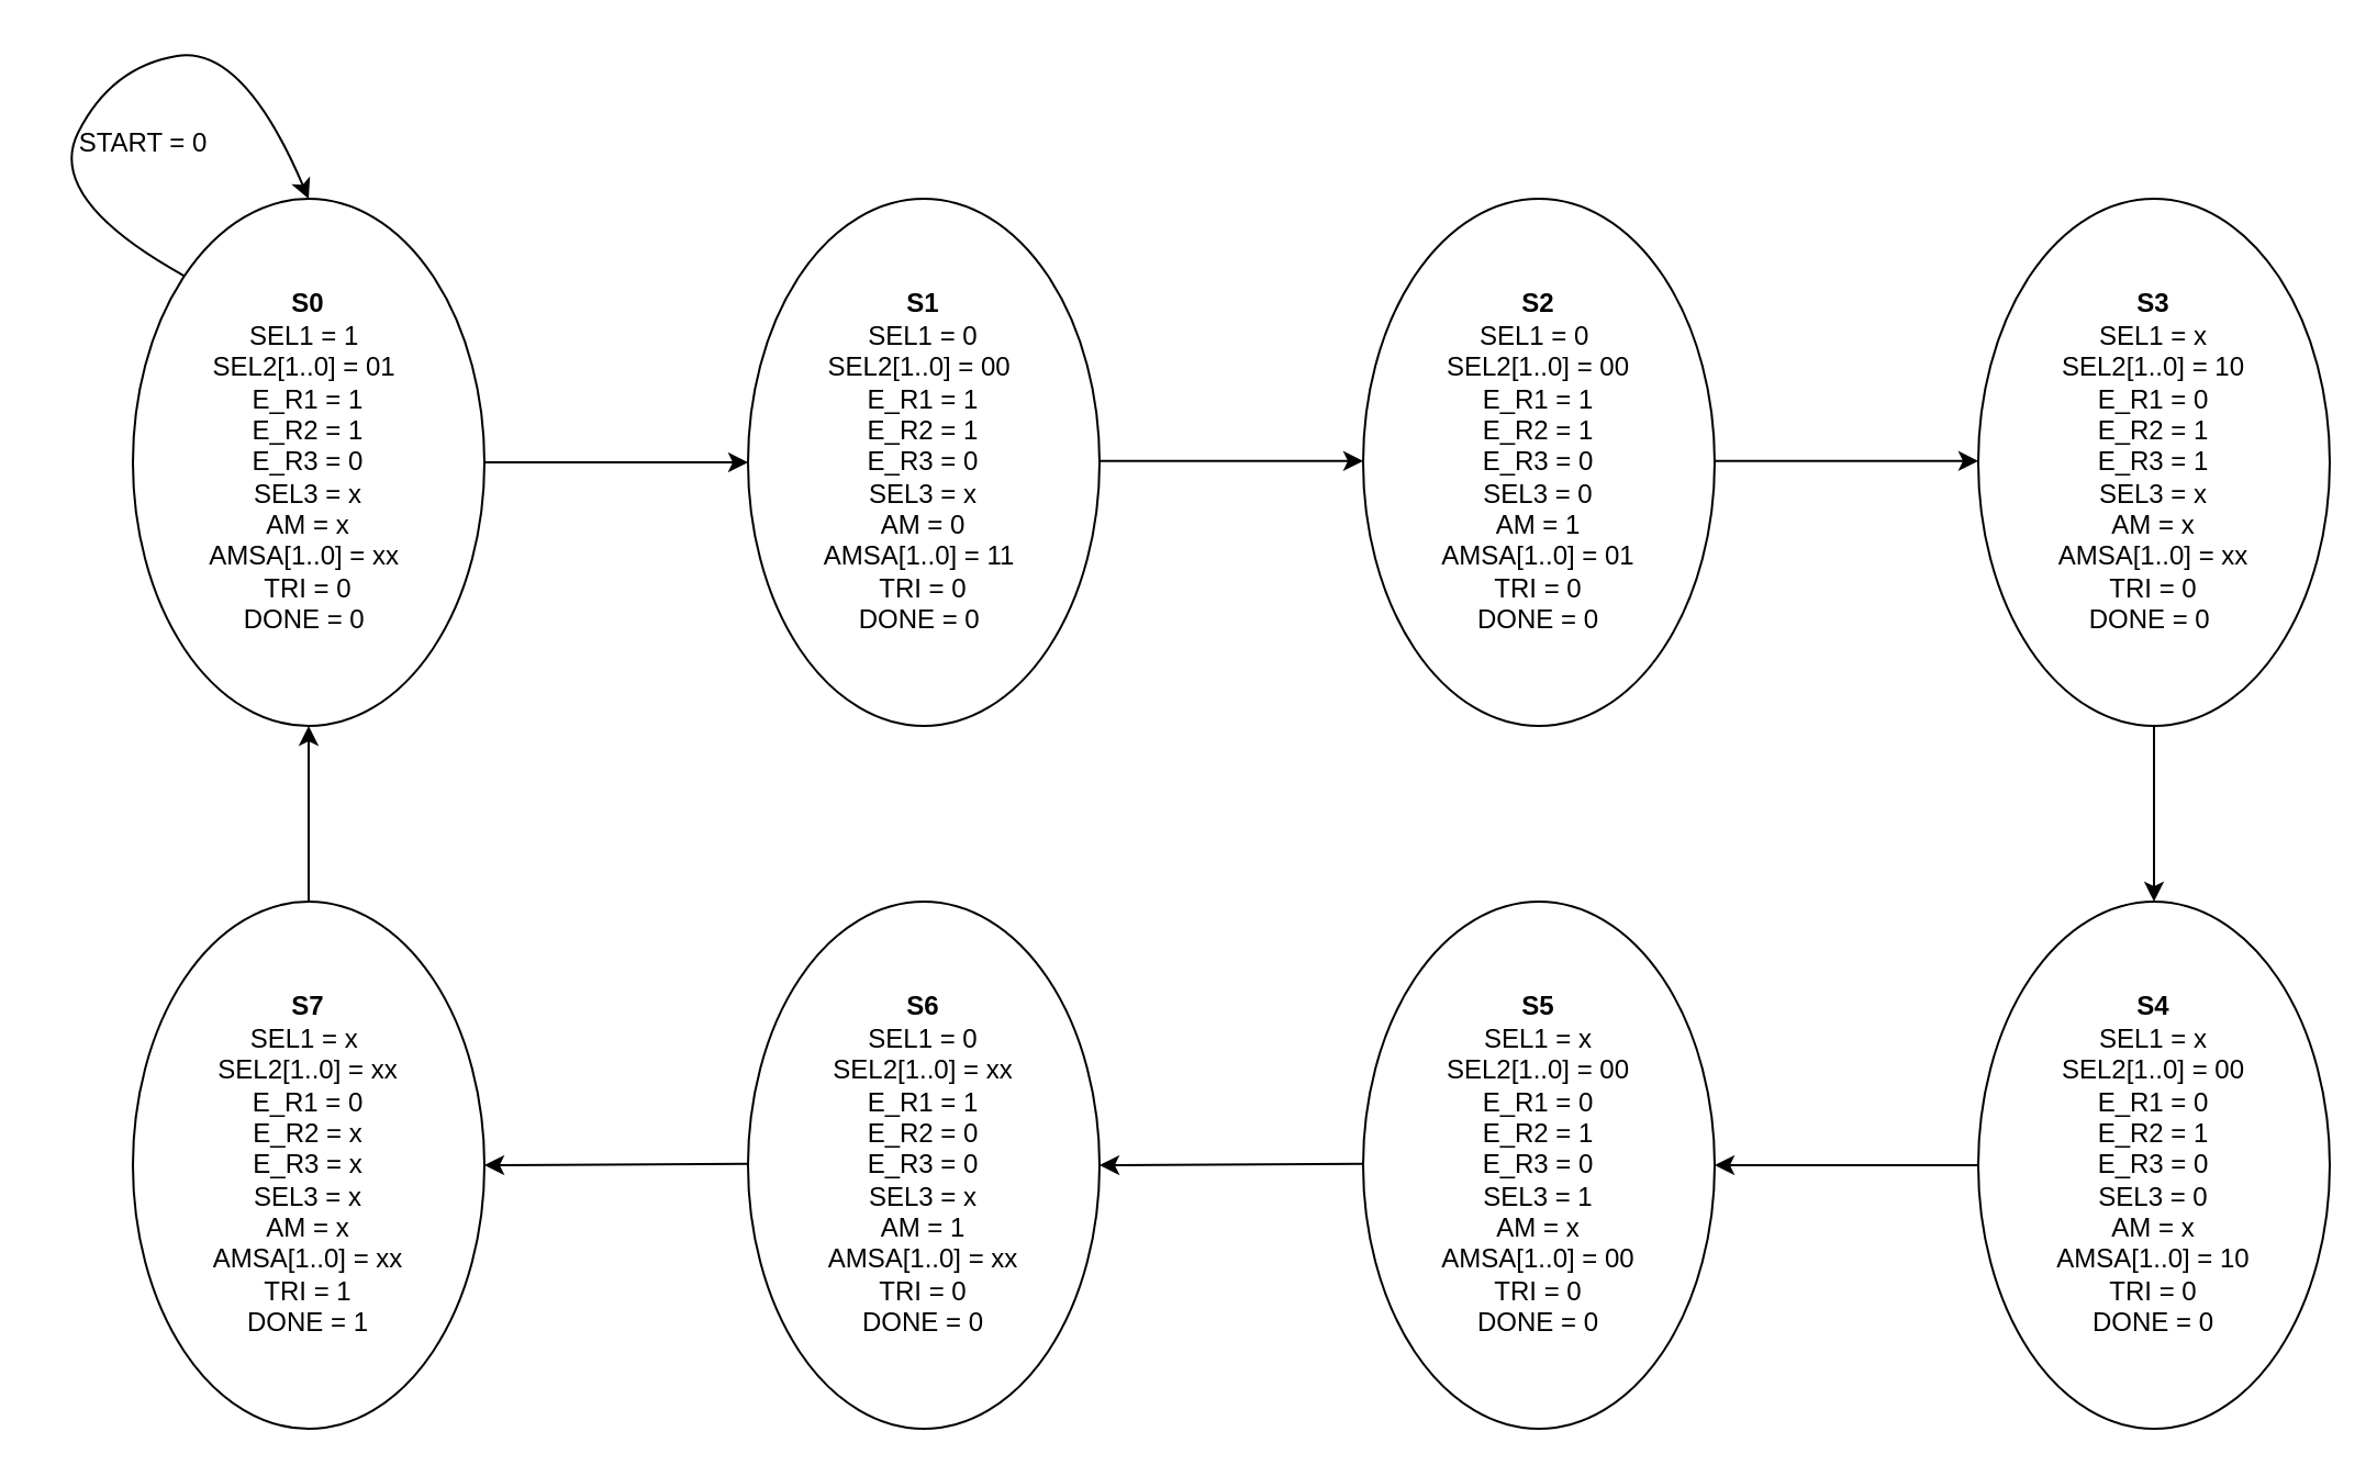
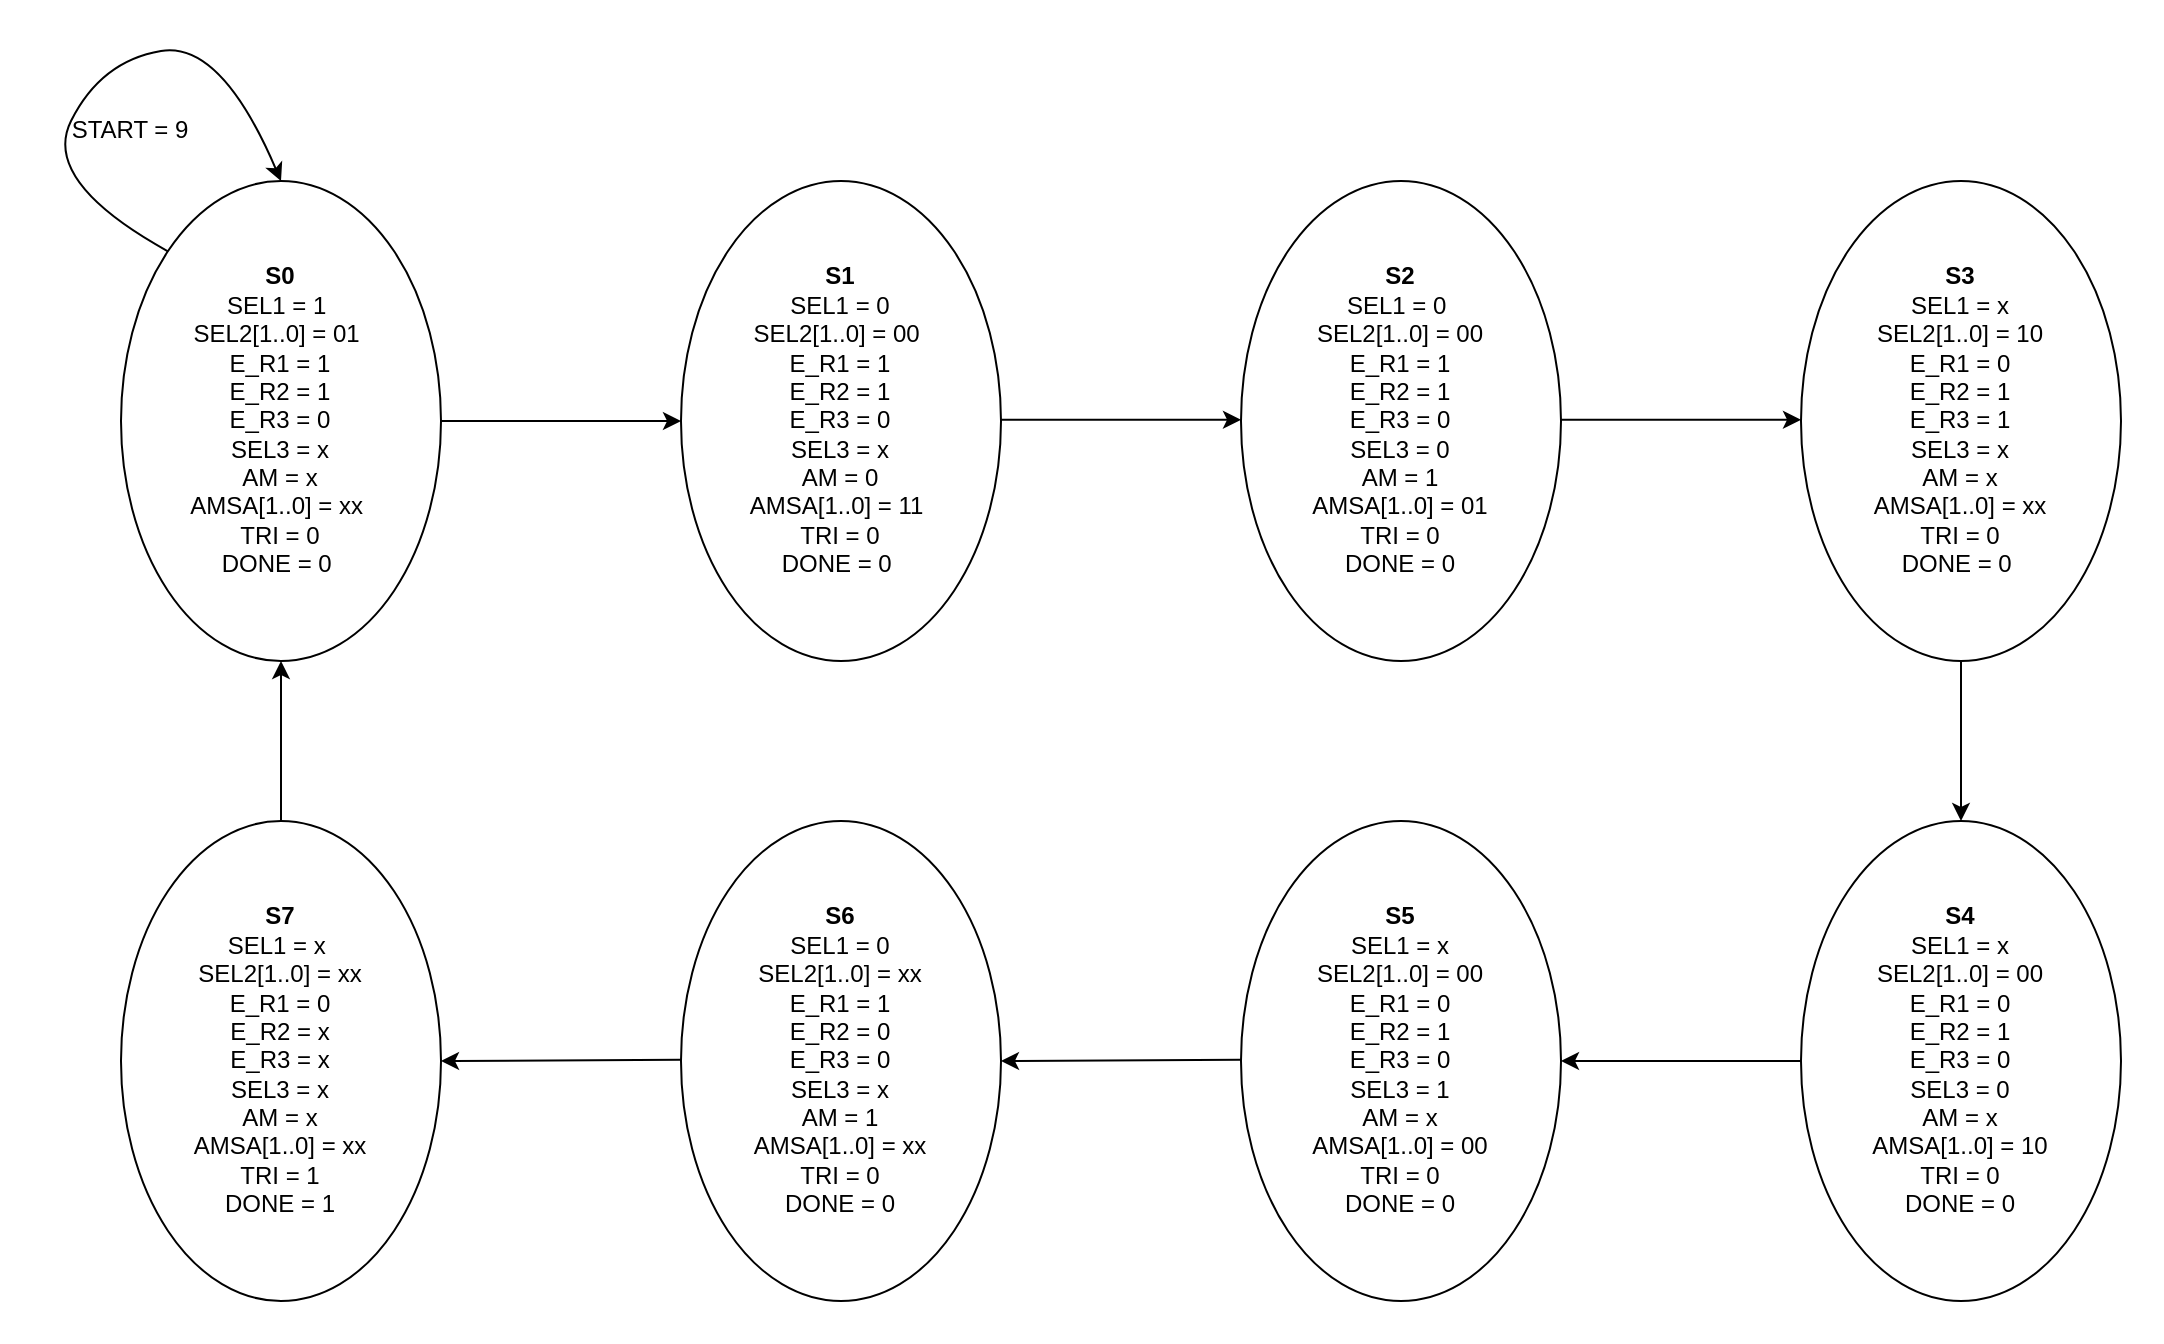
  <mxCell id="0" />
  <mxCell id="1" parent="0" />
  <mxCell id="2" value="&lt;b&gt;S0&lt;/b&gt;&lt;br&gt;SEL1 = 1&amp;nbsp;&lt;br&gt;SEL2[1..0] = 01&amp;nbsp;&lt;br&gt;E_R1 = 1&lt;br&gt;E_R2 = 1&lt;br&gt;E_R3 = 0&lt;br&gt;SEL3 = x&lt;br&gt;AM = x&lt;br&gt;AMSA[1..0] = xx&amp;nbsp;&lt;br&gt;TRI = 0&lt;br&gt;DONE = 0&amp;nbsp;" style="ellipse;whiteSpace=wrap;html=1;" parent="1" vertex="1"><mxGeometry x="60" y="90" width="160" height="240" as="geometry" /></mxCell>
  <mxCell id="3" value="&lt;b style=&quot;border-color: var(--border-color);&quot;&gt;S1&lt;/b&gt;&lt;br style=&quot;border-color: var(--border-color);&quot;&gt;SEL1 = 0&lt;br style=&quot;border-color: var(--border-color);&quot;&gt;SEL2[1..0] = 00&amp;nbsp;&lt;br style=&quot;border-color: var(--border-color);&quot;&gt;E_R1 = 1&lt;br style=&quot;border-color: var(--border-color);&quot;&gt;E_R2 = 1&lt;br style=&quot;border-color: var(--border-color);&quot;&gt;E_R3 = 0&lt;br style=&quot;border-color: var(--border-color);&quot;&gt;SEL3 = x&lt;br style=&quot;border-color: var(--border-color);&quot;&gt;AM = 0&lt;br style=&quot;border-color: var(--border-color);&quot;&gt;AMSA[1..0] = 11&amp;nbsp;&lt;br style=&quot;border-color: var(--border-color);&quot;&gt;TRI = 0&lt;br style=&quot;border-color: var(--border-color);&quot;&gt;DONE = 0&amp;nbsp;" style="ellipse;whiteSpace=wrap;html=1;" parent="1" vertex="1"><mxGeometry x="340" y="90" width="160" height="240" as="geometry" /></mxCell>
  <mxCell id="4" value="&lt;b style=&quot;border-color: var(--border-color);&quot;&gt;S2&lt;/b&gt;&lt;br style=&quot;border-color: var(--border-color);&quot;&gt;SEL1 = 0&amp;nbsp;&lt;br style=&quot;border-color: var(--border-color);&quot;&gt;SEL2[1..0] = 00&lt;br style=&quot;border-color: var(--border-color);&quot;&gt;E_R1 = 1&lt;br style=&quot;border-color: var(--border-color);&quot;&gt;E_R2 = 1&lt;br style=&quot;border-color: var(--border-color);&quot;&gt;E_R3 = 0&lt;br style=&quot;border-color: var(--border-color);&quot;&gt;SEL3 = 0&lt;br style=&quot;border-color: var(--border-color);&quot;&gt;AM = 1&lt;br style=&quot;border-color: var(--border-color);&quot;&gt;AMSA[1..0] = 01&lt;br style=&quot;border-color: var(--border-color);&quot;&gt;TRI = 0&lt;br style=&quot;border-color: var(--border-color);&quot;&gt;DONE = 0" style="ellipse;whiteSpace=wrap;html=1;" parent="1" vertex="1"><mxGeometry x="620" y="90" width="160" height="240" as="geometry" /></mxCell>
  <mxCell id="5" value="" style="edgeStyle=orthogonalEdgeStyle;rounded=0;orthogonalLoop=1;jettySize=auto;html=1;" parent="1" source="6" target="11" edge="1"><mxGeometry relative="1" as="geometry" /></mxCell>
  <mxCell id="6" value="&lt;b style=&quot;border-color: var(--border-color);&quot;&gt;S3&lt;/b&gt;&lt;br style=&quot;border-color: var(--border-color);&quot;&gt;SEL1 = x&lt;br style=&quot;border-color: var(--border-color);&quot;&gt;SEL2[1..0] = 10&lt;br style=&quot;border-color: var(--border-color);&quot;&gt;E_R1 = 0&lt;br style=&quot;border-color: var(--border-color);&quot;&gt;E_R2 = 1&lt;br style=&quot;border-color: var(--border-color);&quot;&gt;E_R3 = 1&lt;br style=&quot;border-color: var(--border-color);&quot;&gt;SEL3 = x&lt;br style=&quot;border-color: var(--border-color);&quot;&gt;AM = x&lt;br style=&quot;border-color: var(--border-color);&quot;&gt;AMSA[1..0] = xx&lt;br style=&quot;border-color: var(--border-color);&quot;&gt;TRI = 0&lt;br style=&quot;border-color: var(--border-color);&quot;&gt;DONE = 0&amp;nbsp;" style="ellipse;whiteSpace=wrap;html=1;" parent="1" vertex="1"><mxGeometry x="900" y="90" width="160" height="240" as="geometry" /></mxCell>
  <mxCell id="7" value="" style="edgeStyle=orthogonalEdgeStyle;rounded=0;orthogonalLoop=1;jettySize=auto;html=1;" parent="1" source="8" target="2" edge="1"><mxGeometry relative="1" as="geometry" /></mxCell>
  <mxCell id="8" value="&lt;b style=&quot;border-color: var(--border-color);&quot;&gt;S7&lt;/b&gt;&lt;br style=&quot;border-color: var(--border-color);&quot;&gt;SEL1 = x&amp;nbsp;&lt;br style=&quot;border-color: var(--border-color);&quot;&gt;SEL2[1..0] = xx&lt;br style=&quot;border-color: var(--border-color);&quot;&gt;E_R1 = 0&lt;br style=&quot;border-color: var(--border-color);&quot;&gt;E_R2 = x&lt;br style=&quot;border-color: var(--border-color);&quot;&gt;E_R3 = x&lt;br style=&quot;border-color: var(--border-color);&quot;&gt;SEL3 = x&lt;br style=&quot;border-color: var(--border-color);&quot;&gt;AM = x&lt;br style=&quot;border-color: var(--border-color);&quot;&gt;AMSA[1..0] = xx&lt;br style=&quot;border-color: var(--border-color);&quot;&gt;TRI = 1&lt;br style=&quot;border-color: var(--border-color);&quot;&gt;DONE = 1" style="ellipse;whiteSpace=wrap;html=1;" parent="1" vertex="1"><mxGeometry x="60" y="410" width="160" height="240" as="geometry" /></mxCell>
  <mxCell id="9" value="&lt;b style=&quot;border-color: var(--border-color);&quot;&gt;S6&lt;/b&gt;&lt;br style=&quot;border-color: var(--border-color);&quot;&gt;SEL1 = 0&lt;br style=&quot;border-color: var(--border-color);&quot;&gt;SEL2[1..0] = xx&lt;br style=&quot;border-color: var(--border-color);&quot;&gt;E_R1 = 1&lt;br style=&quot;border-color: var(--border-color);&quot;&gt;E_R2 = 0&lt;br style=&quot;border-color: var(--border-color);&quot;&gt;E_R3 = 0&lt;br style=&quot;border-color: var(--border-color);&quot;&gt;SEL3 = x&lt;br style=&quot;border-color: var(--border-color);&quot;&gt;AM = 1&lt;br style=&quot;border-color: var(--border-color);&quot;&gt;AMSA[1..0] = xx&lt;br style=&quot;border-color: var(--border-color);&quot;&gt;TRI = 0&lt;br style=&quot;border-color: var(--border-color);&quot;&gt;DONE = 0" style="ellipse;whiteSpace=wrap;html=1;" parent="1" vertex="1"><mxGeometry x="340" y="410" width="160" height="240" as="geometry" /></mxCell>
  <mxCell id="10" value="&lt;b style=&quot;border-color: var(--border-color);&quot;&gt;S5&lt;/b&gt;&lt;br style=&quot;border-color: var(--border-color);&quot;&gt;SEL1 = x&lt;br style=&quot;border-color: var(--border-color);&quot;&gt;SEL2[1..0] = 00&lt;br style=&quot;border-color: var(--border-color);&quot;&gt;E_R1 = 0&lt;br style=&quot;border-color: var(--border-color);&quot;&gt;E_R2 = 1&lt;br style=&quot;border-color: var(--border-color);&quot;&gt;E_R3 = 0&lt;br style=&quot;border-color: var(--border-color);&quot;&gt;SEL3 = 1&lt;br style=&quot;border-color: var(--border-color);&quot;&gt;AM = x&lt;br style=&quot;border-color: var(--border-color);&quot;&gt;AMSA[1..0] = 00&lt;br style=&quot;border-color: var(--border-color);&quot;&gt;TRI = 0&lt;br style=&quot;border-color: var(--border-color);&quot;&gt;DONE = 0" style="ellipse;whiteSpace=wrap;html=1;" parent="1" vertex="1"><mxGeometry x="620" y="410" width="160" height="240" as="geometry" /></mxCell>
  <mxCell id="11" value="&lt;b style=&quot;border-color: var(--border-color);&quot;&gt;S4&lt;/b&gt;&lt;br style=&quot;border-color: var(--border-color);&quot;&gt;SEL1 = x&lt;br style=&quot;border-color: var(--border-color);&quot;&gt;SEL2[1..0] = 00&lt;br style=&quot;border-color: var(--border-color);&quot;&gt;E_R1 = 0&lt;br style=&quot;border-color: var(--border-color);&quot;&gt;E_R2 = 1&lt;br style=&quot;border-color: var(--border-color);&quot;&gt;E_R3 = 0&lt;br style=&quot;border-color: var(--border-color);&quot;&gt;SEL3 = 0&lt;br style=&quot;border-color: var(--border-color);&quot;&gt;AM = x&lt;br style=&quot;border-color: var(--border-color);&quot;&gt;AMSA[1..0] = 10&lt;br style=&quot;border-color: var(--border-color);&quot;&gt;TRI = 0&lt;br style=&quot;border-color: var(--border-color);&quot;&gt;DONE = 0" style="ellipse;whiteSpace=wrap;html=1;" parent="1" vertex="1"><mxGeometry x="900" y="410" width="160" height="240" as="geometry" /></mxCell>
  <mxCell id="12" value="" style="endArrow=classic;html=1;rounded=0;exitX=1;exitY=0.5;exitDx=0;exitDy=0;entryX=0;entryY=0.5;entryDx=0;entryDy=0;entryPerimeter=0;" parent="1" source="2" target="3" edge="1"><mxGeometry width="50" height="50" relative="1" as="geometry"><mxPoint x="430" y="290" as="sourcePoint" /><mxPoint x="480" y="240" as="targetPoint" /></mxGeometry></mxCell>
  <mxCell id="13" value="" style="endArrow=classic;html=1;rounded=0;exitX=1;exitY=0.5;exitDx=0;exitDy=0;entryX=0;entryY=0.5;entryDx=0;entryDy=0;entryPerimeter=0;" parent="1" edge="1"><mxGeometry width="50" height="50" relative="1" as="geometry"><mxPoint x="500" y="209.41" as="sourcePoint" /><mxPoint x="620" y="209.41" as="targetPoint" /></mxGeometry></mxCell>
  <mxCell id="14" value="" style="endArrow=classic;html=1;rounded=0;exitX=1;exitY=0.5;exitDx=0;exitDy=0;entryX=0;entryY=0.5;entryDx=0;entryDy=0;entryPerimeter=0;" parent="1" edge="1"><mxGeometry width="50" height="50" relative="1" as="geometry"><mxPoint x="780" y="209.41" as="sourcePoint" /><mxPoint x="900" y="209.41" as="targetPoint" /></mxGeometry></mxCell>
  <mxCell id="15" value="" style="endArrow=classic;html=1;rounded=0;exitX=0;exitY=0.5;exitDx=0;exitDy=0;entryX=1;entryY=0.5;entryDx=0;entryDy=0;" parent="1" source="11" target="10" edge="1"><mxGeometry width="50" height="50" relative="1" as="geometry"><mxPoint x="800" y="440" as="sourcePoint" /><mxPoint x="920" y="440" as="targetPoint" /></mxGeometry></mxCell>
  <mxCell id="16" value="" style="endArrow=classic;html=1;rounded=0;exitX=1;exitY=0.5;exitDx=0;exitDy=0;entryX=1;entryY=0.5;entryDx=0;entryDy=0;" parent="1" target="9" edge="1"><mxGeometry width="50" height="50" relative="1" as="geometry"><mxPoint x="620" y="529.41" as="sourcePoint" /><mxPoint x="740" y="529.41" as="targetPoint" /></mxGeometry></mxCell>
  <mxCell id="17" value="" style="endArrow=classic;html=1;rounded=0;exitX=1;exitY=0.5;exitDx=0;exitDy=0;entryX=1;entryY=0.5;entryDx=0;entryDy=0;" parent="1" target="8" edge="1"><mxGeometry width="50" height="50" relative="1" as="geometry"><mxPoint x="340" y="529.41" as="sourcePoint" /><mxPoint x="460" y="529.41" as="targetPoint" /></mxGeometry></mxCell>
  <mxCell id="18" value="" style="curved=1;endArrow=classic;html=1;rounded=0;exitX=0;exitY=0;exitDx=0;exitDy=0;entryX=0.5;entryY=0;entryDx=0;entryDy=0;" parent="1" source="2" target="2" edge="1"><mxGeometry width="50" height="50" relative="1" as="geometry"><mxPoint x="70" y="130" as="sourcePoint" /><mxPoint x="120" y="80" as="targetPoint" /><Array as="points"><mxPoint x="20" y="90" /><mxPoint x="50" y="30" /><mxPoint x="110" y="20" /></Array></mxGeometry></mxCell>
- <mxCell id="19" value="START = 0" style="text;html=1;strokeColor=none;fillColor=none;align=center;verticalAlign=middle;whiteSpace=wrap;rounded=0;" parent="1" vertex="1"><mxGeometry x="30" y="50" width="70" height="30" as="geometry" /></mxCell>
+ <mxCell id="19" value="START = 9" style="text;html=1;strokeColor=none;fillColor=none;align=center;verticalAlign=middle;whiteSpace=wrap;rounded=0;" parent="1" vertex="1"><mxGeometry x="30" y="50" width="70" height="30" as="geometry" /></mxCell>
